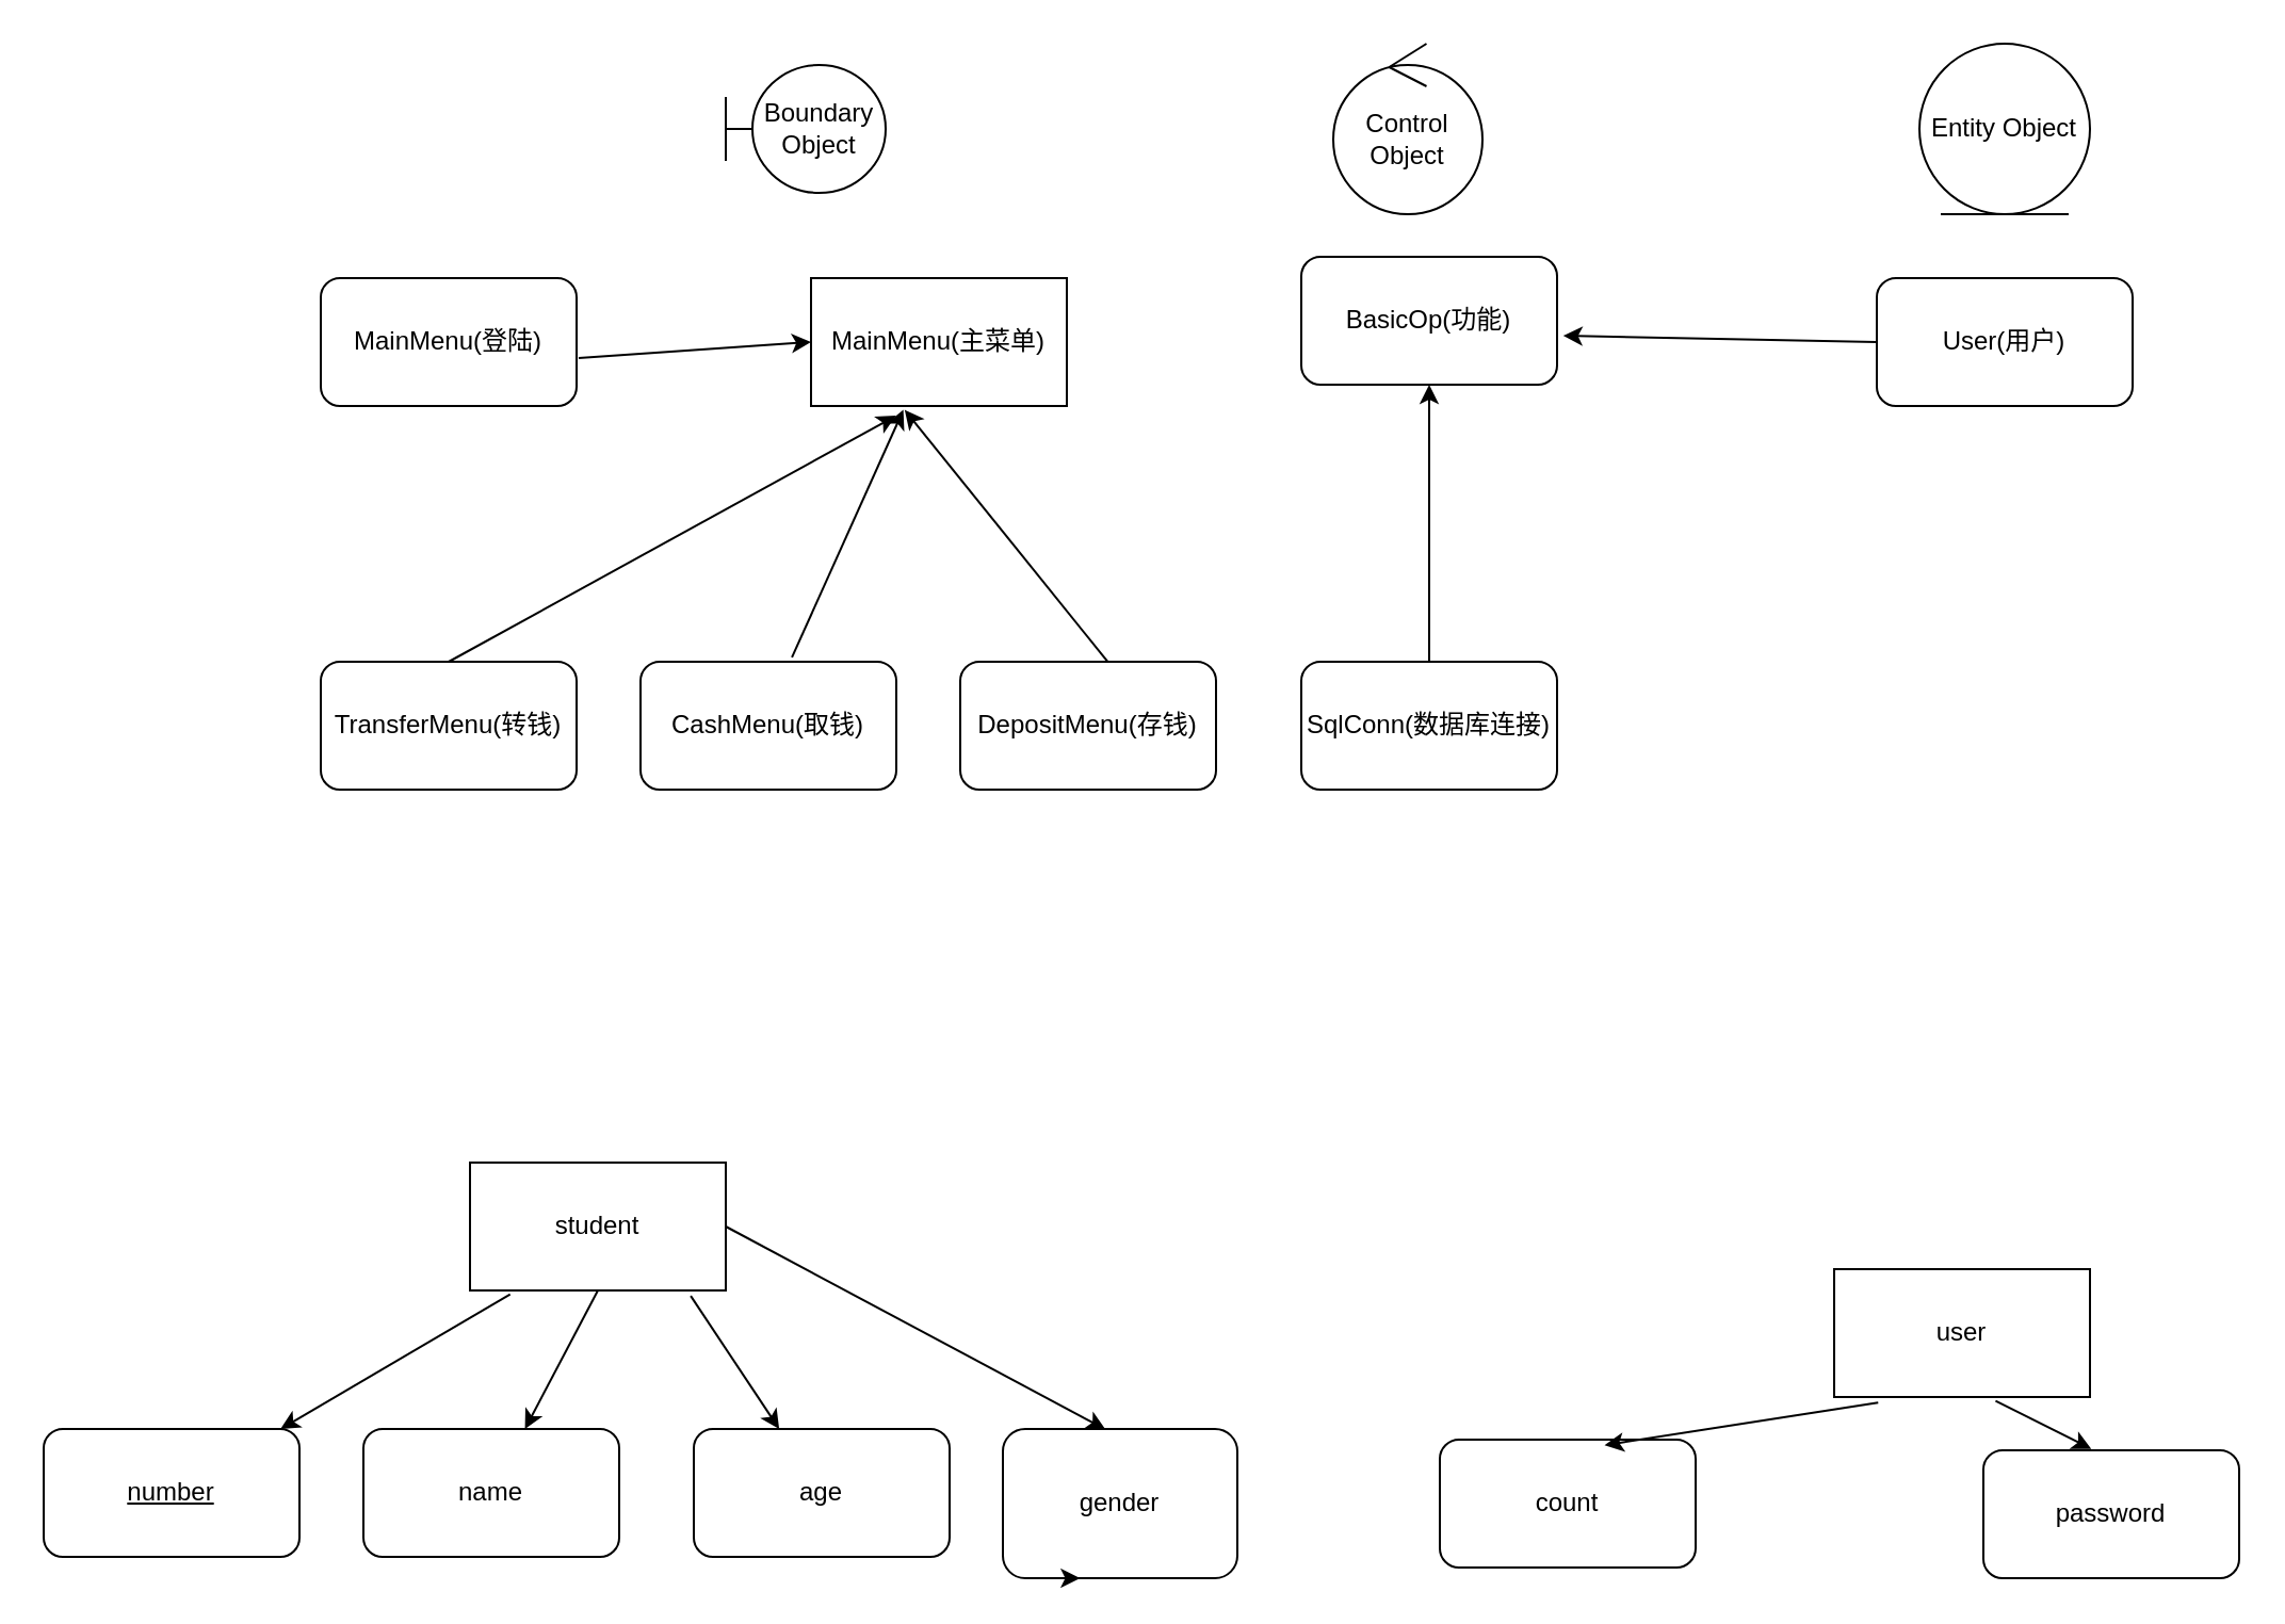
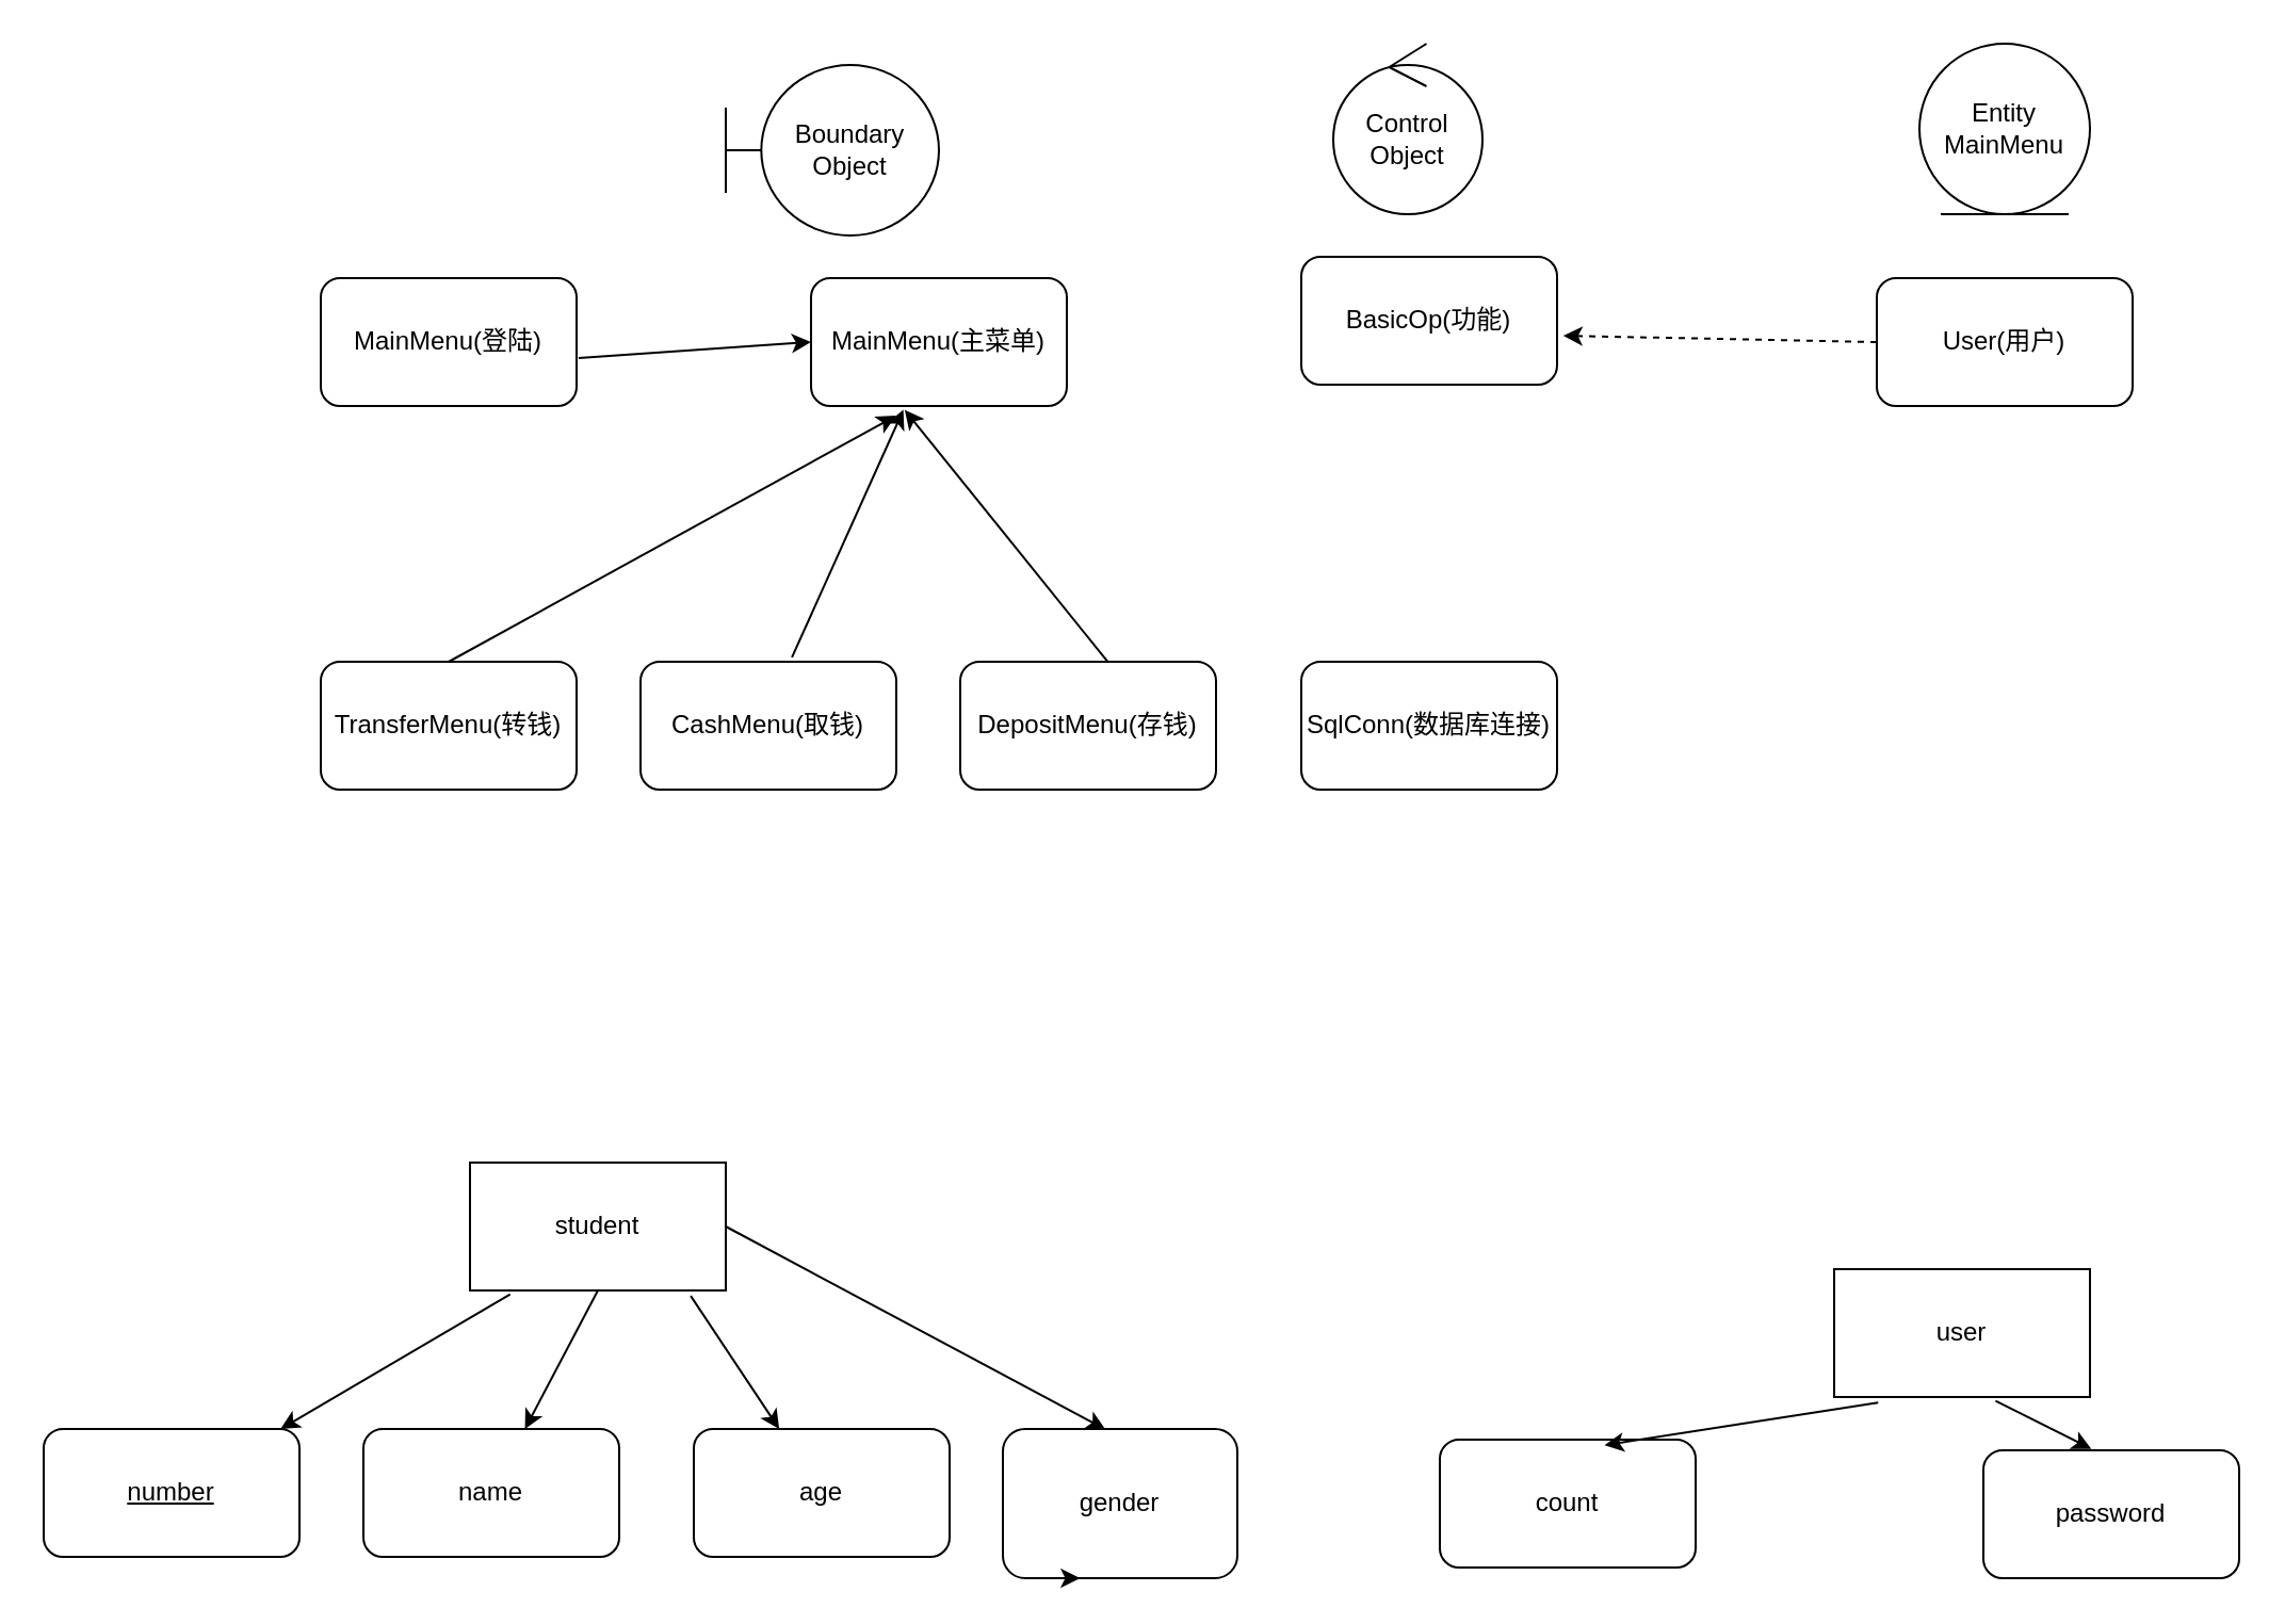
  <mxCell id="0" />
  <mxCell id="1" parent="0" />
- <mxCell id="2" value="Boundary Object" style="shape=umlBoundary;whiteSpace=wrap;html=1;" parent="1" vertex="1"><mxGeometry x="340" y="30" width="75" height="60" as="geometry" /></mxCell>
- <mxCell id="3" value="Entity Object" style="ellipse;shape=umlEntity;whiteSpace=wrap;html=1;" parent="1" vertex="1"><mxGeometry x="900" y="20" width="80" height="80" as="geometry" /></mxCell>
+ <mxCell id="2" value="Boundary Object" style="shape=umlBoundary;whiteSpace=wrap;html=1;" parent="1" vertex="1"><mxGeometry x="340" y="30" width="100" height="80" as="geometry" /></mxCell>
+ <mxCell id="3" value="Entity MainMenu" style="ellipse;shape=umlEntity;whiteSpace=wrap;html=1;" parent="1" vertex="1"><mxGeometry x="900" y="20" width="80" height="80" as="geometry" /></mxCell>
  <mxCell id="4" value="Control Object" style="ellipse;shape=umlControl;whiteSpace=wrap;html=1;" parent="1" vertex="1"><mxGeometry x="625" y="20" width="70" height="80" as="geometry" /></mxCell>
  <mxCell id="5" value="SqlConn(数据库连接)" style="rounded=1;whiteSpace=wrap;html=1;" parent="1" vertex="1"><mxGeometry x="610" y="310" width="120" height="60" as="geometry" /></mxCell>
  <mxCell id="6" value="User(用户)" style="rounded=1;whiteSpace=wrap;html=1;" parent="1" vertex="1"><mxGeometry x="880" y="130" width="120" height="60" as="geometry" /></mxCell>
  <mxCell id="7" value="BasicOp(功能)" style="rounded=1;whiteSpace=wrap;html=1;" parent="1" vertex="1"><mxGeometry x="610" y="120" width="120" height="60" as="geometry" /></mxCell>
- <mxCell id="8" value="MainMenu(主菜单)" style="whiteSpace=wrap;html=1;rounded=0;" parent="1" vertex="1"><mxGeometry x="380" y="130" width="120" height="60" as="geometry" /></mxCell>
+ <mxCell id="8" value="MainMenu(主菜单)" style="rounded=1;whiteSpace=wrap;html=1;" parent="1" vertex="1"><mxGeometry x="380" y="130" width="120" height="60" as="geometry" /></mxCell>
  <mxCell id="9" value="MainMenu(登陆)" style="rounded=1;whiteSpace=wrap;html=1;" parent="1" vertex="1"><mxGeometry x="150" y="130" width="120" height="60" as="geometry" /></mxCell>
  <mxCell id="10" value="student" style="rounded=0;whiteSpace=wrap;html=1;" parent="1" vertex="1"><mxGeometry x="220" y="545" width="120" height="60" as="geometry" /></mxCell>
  <mxCell id="11" value="" style="endArrow=classic;html=1;rounded=0;exitX=0.157;exitY=1.03;exitDx=0;exitDy=0;exitPerimeter=0;" parent="1" source="10" target="16" edge="1"><mxGeometry width="50" height="50" relative="1" as="geometry"><mxPoint x="130" y="700" as="sourcePoint" /><mxPoint x="120" y="670" as="targetPoint" /></mxGeometry></mxCell>
  <mxCell id="12" value="" style="endArrow=classic;html=1;rounded=0;exitX=0.5;exitY=1;exitDx=0;exitDy=0;" parent="1" source="10" target="15" edge="1"><mxGeometry width="50" height="50" relative="1" as="geometry"><mxPoint x="260" y="680" as="sourcePoint" /><mxPoint x="250" y="670" as="targetPoint" /></mxGeometry></mxCell>
  <mxCell id="13" value="" style="endArrow=classic;html=1;rounded=0;exitX=0.863;exitY=1.043;exitDx=0;exitDy=0;exitPerimeter=0;" parent="1" source="10" target="14" edge="1"><mxGeometry width="50" height="50" relative="1" as="geometry"><mxPoint x="340" y="730" as="sourcePoint" /><mxPoint x="390" y="680" as="targetPoint" /></mxGeometry></mxCell>
  <mxCell id="14" value="age" style="rounded=1;whiteSpace=wrap;html=1;" parent="1" vertex="1"><mxGeometry x="325" y="670" width="120" height="60" as="geometry" /></mxCell>
  <mxCell id="15" value="name" style="rounded=1;whiteSpace=wrap;html=1;" parent="1" vertex="1"><mxGeometry x="170" y="670" width="120" height="60" as="geometry" /></mxCell>
  <mxCell id="16" value="&lt;u&gt;number&lt;/u&gt;" style="rounded=1;whiteSpace=wrap;html=1;" parent="1" vertex="1"><mxGeometry x="20" y="670" width="120" height="60" as="geometry" /></mxCell>
  <mxCell id="17" value="gender" style="rounded=1;whiteSpace=wrap;html=1;" parent="1" vertex="1"><mxGeometry x="470" y="670" width="110" height="70" as="geometry" /></mxCell>
  <mxCell id="18" value="" style="endArrow=classic;html=1;rounded=0;exitX=1;exitY=0.5;exitDx=0;exitDy=0;entryX=0.438;entryY=0.003;entryDx=0;entryDy=0;entryPerimeter=0;" parent="1" source="10" target="17" edge="1"><mxGeometry width="50" height="50" relative="1" as="geometry"><mxPoint x="340" y="730" as="sourcePoint" /><mxPoint x="390" y="680" as="targetPoint" /></mxGeometry></mxCell>
  <mxCell id="19" style="edgeStyle=orthogonalEdgeStyle;rounded=0;orthogonalLoop=1;jettySize=auto;html=1;exitX=0.25;exitY=1;exitDx=0;exitDy=0;entryX=0.329;entryY=1.003;entryDx=0;entryDy=0;entryPerimeter=0;" parent="1" source="17" target="17" edge="1"><mxGeometry relative="1" as="geometry" /></mxCell>
  <mxCell id="20" value="CashMenu(取钱)" style="rounded=1;whiteSpace=wrap;html=1;" parent="1" vertex="1"><mxGeometry x="300" y="310" width="120" height="60" as="geometry" /></mxCell>
  <mxCell id="21" value="DepositMenu(存钱)" style="rounded=1;whiteSpace=wrap;html=1;" parent="1" vertex="1"><mxGeometry x="450" y="310" width="120" height="60" as="geometry" /></mxCell>
  <mxCell id="22" value="count" style="rounded=1;whiteSpace=wrap;html=1;" parent="1" vertex="1"><mxGeometry x="675" y="675" width="120" height="60" as="geometry" /></mxCell>
  <mxCell id="23" value="user" style="rounded=0;whiteSpace=wrap;html=1;" parent="1" vertex="1"><mxGeometry x="860" y="595" width="120" height="60" as="geometry" /></mxCell>
  <mxCell id="24" value="password" style="rounded=1;whiteSpace=wrap;html=1;" parent="1" vertex="1"><mxGeometry x="930" y="680" width="120" height="60" as="geometry" /></mxCell>
  <mxCell id="25" value="" style="endArrow=classic;html=1;rounded=0;exitX=0.172;exitY=1.044;exitDx=0;exitDy=0;exitPerimeter=0;entryX=0.644;entryY=0.043;entryDx=0;entryDy=0;entryPerimeter=0;" parent="1" source="23" target="22" edge="1"><mxGeometry width="50" height="50" relative="1" as="geometry"><mxPoint x="720" y="660" as="sourcePoint" /><mxPoint x="770" y="610" as="targetPoint" /></mxGeometry></mxCell>
  <mxCell id="26" value="" style="endArrow=classic;html=1;rounded=0;exitX=0.631;exitY=1.03;exitDx=0;exitDy=0;exitPerimeter=0;entryX=0.422;entryY=-0.011;entryDx=0;entryDy=0;entryPerimeter=0;" parent="1" source="23" target="24" edge="1"><mxGeometry width="50" height="50" relative="1" as="geometry"><mxPoint x="940" y="670" as="sourcePoint" /><mxPoint x="990" y="620" as="targetPoint" /></mxGeometry></mxCell>
  <mxCell id="27" value="TransferMenu(转钱)" style="rounded=1;whiteSpace=wrap;html=1;" vertex="1" parent="1"><mxGeometry x="150" y="310" width="120" height="60" as="geometry" /></mxCell>
  <mxCell id="28" value="" style="endArrow=classic;html=1;rounded=0;exitX=0.5;exitY=0;exitDx=0;exitDy=0;entryX=0.332;entryY=1.076;entryDx=0;entryDy=0;entryPerimeter=0;" edge="1" parent="1" source="27" target="8"><mxGeometry width="50" height="50" relative="1" as="geometry"><mxPoint x="670" y="270" as="sourcePoint" /><mxPoint x="720" y="220" as="targetPoint" /></mxGeometry></mxCell>
  <mxCell id="29" value="" style="endArrow=classic;html=1;rounded=0;exitX=0.592;exitY=-0.034;exitDx=0;exitDy=0;exitPerimeter=0;entryX=0.361;entryY=1.03;entryDx=0;entryDy=0;entryPerimeter=0;" edge="1" parent="1" source="20" target="8"><mxGeometry width="50" height="50" relative="1" as="geometry"><mxPoint x="670" y="270" as="sourcePoint" /><mxPoint x="720" y="220" as="targetPoint" /></mxGeometry></mxCell>
  <mxCell id="30" value="" style="endArrow=classic;html=1;rounded=0;exitX=0.577;exitY=0.001;exitDx=0;exitDy=0;exitPerimeter=0;entryX=0.366;entryY=1.03;entryDx=0;entryDy=0;entryPerimeter=0;" edge="1" parent="1" source="21" target="8"><mxGeometry width="50" height="50" relative="1" as="geometry"><mxPoint x="670" y="270" as="sourcePoint" /><mxPoint x="720" y="220" as="targetPoint" /></mxGeometry></mxCell>
  <mxCell id="31" value="" style="endArrow=classic;html=1;rounded=0;exitX=1.008;exitY=0.624;exitDx=0;exitDy=0;exitPerimeter=0;entryX=0;entryY=0.5;entryDx=0;entryDy=0;" edge="1" parent="1" source="9" target="8"><mxGeometry width="50" height="50" relative="1" as="geometry"><mxPoint x="670" y="270" as="sourcePoint" /><mxPoint x="720" y="220" as="targetPoint" /></mxGeometry></mxCell>
- <mxCell id="32" value="" style="endArrow=classic;html=1;rounded=0;exitX=0.5;exitY=0;exitDx=0;exitDy=0;entryX=0.5;entryY=1;entryDx=0;entryDy=0;" edge="1" parent="1" source="5" target="7"><mxGeometry width="50" height="50" relative="1" as="geometry"><mxPoint x="670" y="270" as="sourcePoint" /><mxPoint x="720" y="220" as="targetPoint" /></mxGeometry></mxCell>
- <mxCell id="33" value="" style="endArrow=classic;html=1;rounded=0;entryX=1.024;entryY=0.617;entryDx=0;entryDy=0;entryPerimeter=0;exitX=0;exitY=0.5;exitDx=0;exitDy=0;" edge="1" parent="1" source="6" target="7"><mxGeometry width="50" height="50" relative="1" as="geometry"><mxPoint x="780" y="220" as="sourcePoint" /><mxPoint x="830" y="170" as="targetPoint" /></mxGeometry></mxCell>
+ <mxCell id="33" value="" style="endArrow=classic;html=1;rounded=0;entryX=1.024;entryY=0.617;entryDx=0;entryDy=0;entryPerimeter=0;exitX=0;exitY=0.5;exitDx=0;exitDy=0;dashed=1;" edge="1" parent="1" source="6" target="7"><mxGeometry width="50" height="50" relative="1" as="geometry"><mxPoint x="780" y="220" as="sourcePoint" /><mxPoint x="830" y="170" as="targetPoint" /></mxGeometry></mxCell>
